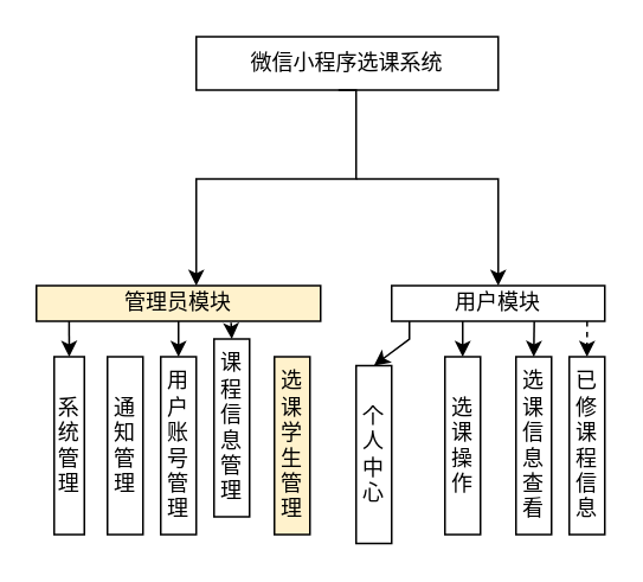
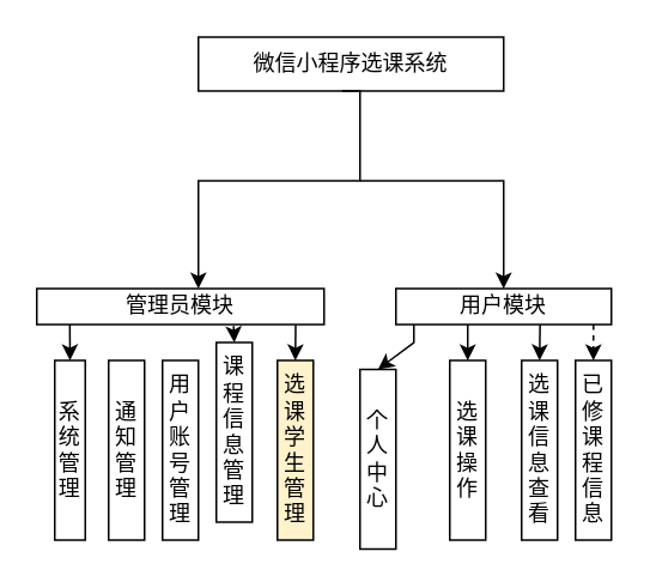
  <mxCell id="0" />
  <mxCell id="1" parent="0" />
  <mxCell id="2" value="微信小程序选课系统" style="rounded=0;whiteSpace=wrap;html=1;" vertex="1" parent="1"><mxGeometry x="110" y="20" width="170" height="30" as="geometry" /></mxCell>
  <mxCell id="3" value="" style="endArrow=classic;html=1;rounded=0;edgeStyle=orthogonalEdgeStyle;" edge="1" parent="1"><mxGeometry width="50" height="50" relative="1" as="geometry"><mxPoint x="190" y="50" as="sourcePoint" /><mxPoint x="110" y="160" as="targetPoint" /><Array as="points"><mxPoint x="200" y="50" /><mxPoint x="200" y="100" /><mxPoint x="110" y="100" /></Array></mxGeometry></mxCell>
  <mxCell id="4" value="" style="endArrow=classic;html=1;rounded=0;edgeStyle=orthogonalEdgeStyle;" edge="1" parent="1"><mxGeometry width="50" height="50" relative="1" as="geometry"><mxPoint x="200" y="100" as="sourcePoint" /><mxPoint x="280" y="160" as="targetPoint" /><Array as="points"><mxPoint x="280" y="100" /></Array></mxGeometry></mxCell>
- <mxCell id="5" value="管理员模块" style="rounded=0;whiteSpace=wrap;html=1;fillColor=#fff2cc;" vertex="1" parent="1"><mxGeometry x="20" y="160" width="160" height="20" as="geometry" /></mxCell>
+ <mxCell id="5" value="管理员模块" style="rounded=0;whiteSpace=wrap;html=1;" vertex="1" parent="1"><mxGeometry x="20" y="160" width="160" height="20" as="geometry" /></mxCell>
  <mxCell id="6" value="用户模块" style="rounded=0;whiteSpace=wrap;html=1;" vertex="1" parent="1"><mxGeometry x="220" y="160" width="120" height="20" as="geometry" /></mxCell>
  <mxCell id="7" value="个人中心" style="rounded=0;whiteSpace=wrap;html=1;" vertex="1" parent="1"><mxGeometry x="200" y="205" width="20" height="100" as="geometry" /></mxCell>
  <mxCell id="8" value="选课信息查看" style="rounded=0;whiteSpace=wrap;html=1;" vertex="1" parent="1"><mxGeometry x="290" y="200" width="20" height="100" as="geometry" /></mxCell>
  <mxCell id="9" value="选课操作" style="rounded=0;whiteSpace=wrap;html=1;" vertex="1" parent="1"><mxGeometry x="250" y="200" width="20" height="100" as="geometry" /></mxCell>
  <mxCell id="10" value="已修课程信息" style="rounded=0;whiteSpace=wrap;html=1;" vertex="1" parent="1"><mxGeometry x="320" y="200" width="20" height="100" as="geometry" /></mxCell>
  <mxCell id="11" value="" style="endArrow=classic;html=1;rounded=0;entryX=0.5;entryY=0;entryDx=0;entryDy=0;" edge="1" parent="1" target="7"><mxGeometry width="50" height="50" relative="1" as="geometry"><mxPoint x="230" y="180" as="sourcePoint" /><mxPoint x="230" y="150" as="targetPoint" /><Array as="points"><mxPoint x="230" y="190" /></Array></mxGeometry></mxCell>
  <mxCell id="12" value="" style="endArrow=classic;html=1;rounded=0;entryX=0.5;entryY=0;entryDx=0;entryDy=0;" edge="1" parent="1" target="9"><mxGeometry width="50" height="50" relative="1" as="geometry"><mxPoint x="260" y="180" as="sourcePoint" /><mxPoint x="270" y="160" as="targetPoint" /></mxGeometry></mxCell>
  <mxCell id="13" value="" style="endArrow=classic;html=1;rounded=0;exitX=0.669;exitY=1.009;exitDx=0;exitDy=0;exitPerimeter=0;" edge="1" parent="1" source="6"><mxGeometry width="50" height="50" relative="1" as="geometry"><mxPoint x="220" y="210" as="sourcePoint" /><mxPoint x="300" y="200" as="targetPoint" /><Array as="points" /></mxGeometry></mxCell>
  <mxCell id="14" value="" style="endArrow=classic;html=1;rounded=0;entryX=0.5;entryY=0;entryDx=0;entryDy=0;exitX=0.917;exitY=1;exitDx=0;exitDy=0;exitPerimeter=0;dashed=1;" edge="1" parent="1" source="6" target="10"><mxGeometry width="50" height="50" relative="1" as="geometry"><mxPoint x="220" y="230" as="sourcePoint" /><mxPoint x="270" y="180" as="targetPoint" /></mxGeometry></mxCell>
  <mxCell id="15" value="系统管理" style="rounded=0;whiteSpace=wrap;html=1;" vertex="1" parent="1"><mxGeometry x="30" y="200" width="17" height="100" as="geometry" /></mxCell>
  <mxCell id="16" value="课程信息管理" style="rounded=0;whiteSpace=wrap;html=1;" vertex="1" parent="1"><mxGeometry x="120" y="190" width="20" height="100" as="geometry" /></mxCell>
  <mxCell id="17" value="选课学生管理" style="rounded=0;whiteSpace=wrap;html=1;fillColor=#fff2cc;" vertex="1" parent="1"><mxGeometry x="154" y="200" width="20" height="100" as="geometry" /></mxCell>
  <mxCell id="18" value="用户账号管理" style="rounded=0;whiteSpace=wrap;html=1;" vertex="1" parent="1"><mxGeometry x="90" y="200" width="20" height="100" as="geometry" /></mxCell>
  <mxCell id="19" value="通知管理" style="rounded=0;whiteSpace=wrap;html=1;" vertex="1" parent="1"><mxGeometry x="60" y="200" width="20" height="100" as="geometry" /></mxCell>
  <mxCell id="20" value="" style="endArrow=classic;html=1;rounded=0;entryX=0.5;entryY=0;entryDx=0;entryDy=0;exitX=0.115;exitY=0.998;exitDx=0;exitDy=0;exitPerimeter=0;" edge="1" parent="1" source="5" target="15"><mxGeometry width="50" height="50" relative="1" as="geometry"><mxPoint x="90" y="260" as="sourcePoint" /><mxPoint x="140" y="210" as="targetPoint" /></mxGeometry></mxCell>
+ <mxCell id="21" value="" style="endArrow=classic;html=1;rounded=0;entryX=0.5;entryY=0;entryDx=0;entryDy=0;exitX=0.901;exitY=1.019;exitDx=0;exitDy=0;exitPerimeter=0;" edge="1" parent="1" source="5" target="17"><mxGeometry width="50" height="50" relative="1" as="geometry"><mxPoint x="90" y="260" as="sourcePoint" /><mxPoint x="140" y="210" as="targetPoint" /></mxGeometry></mxCell>
  <mxCell id="22" value="" style="endArrow=classic;html=1;rounded=0;entryX=0.5;entryY=0;entryDx=0;entryDy=0;exitX=0.685;exitY=1.041;exitDx=0;exitDy=0;exitPerimeter=0;" edge="1" parent="1" source="5" target="16"><mxGeometry width="50" height="50" relative="1" as="geometry"><mxPoint x="90" y="260" as="sourcePoint" /><mxPoint x="140" y="210" as="targetPoint" /></mxGeometry></mxCell>
- <mxCell id="23" value="" style="endArrow=classic;html=1;rounded=0;entryX=0.5;entryY=0;entryDx=0;entryDy=0;exitX=0.5;exitY=1;exitDx=0;exitDy=0;" edge="1" parent="1" source="5" target="18"><mxGeometry width="50" height="50" relative="1" as="geometry"><mxPoint x="90" y="260" as="sourcePoint" /><mxPoint x="140" y="210" as="targetPoint" /></mxGeometry></mxCell>
